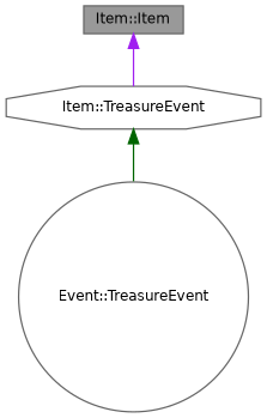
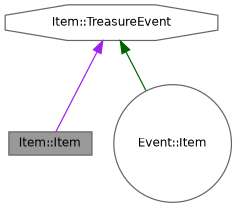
  digraph {
    rankdir=TB
    node [color=grey40 fillcolor=white fontname=Helvetica fontsize=10 style=filled]
    edge [dir=back fontname=Helvetica fontsize=10 labelfontname=Helvetica labelfontsize=10 style=solid]
    n1 [color=gray40 fillcolor=grey60 fontcolor=black height=0.2 label="Item::Item" shape=box width=0.4]
    n2 [height=0.2 label="Item::TreasureEvent" shape=octagon width=0.4]
-   n3 [height=0.2 label="Event::TreasureEvent" shape=circle width=0.4]
-   n1 -> n2 [color=purple]
+   n3 [height=0.2 label="Event::Item" shape=circle width=0.4]
+   n2 -> n1 [color=purple]
    n2 -> n3 [color=darkgreen]
  }
